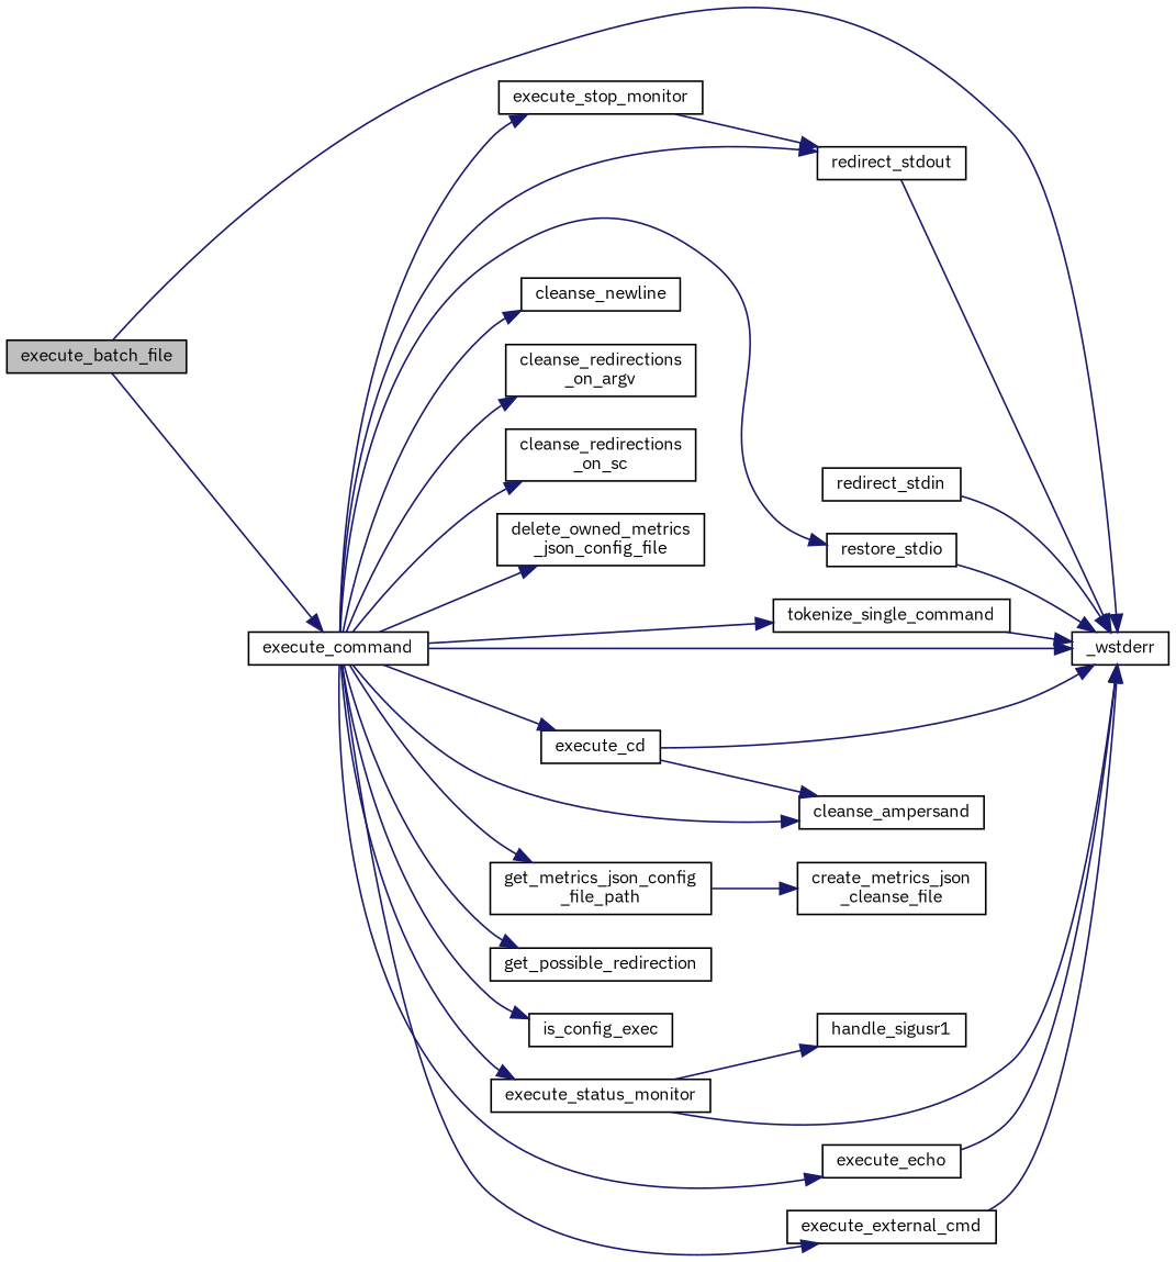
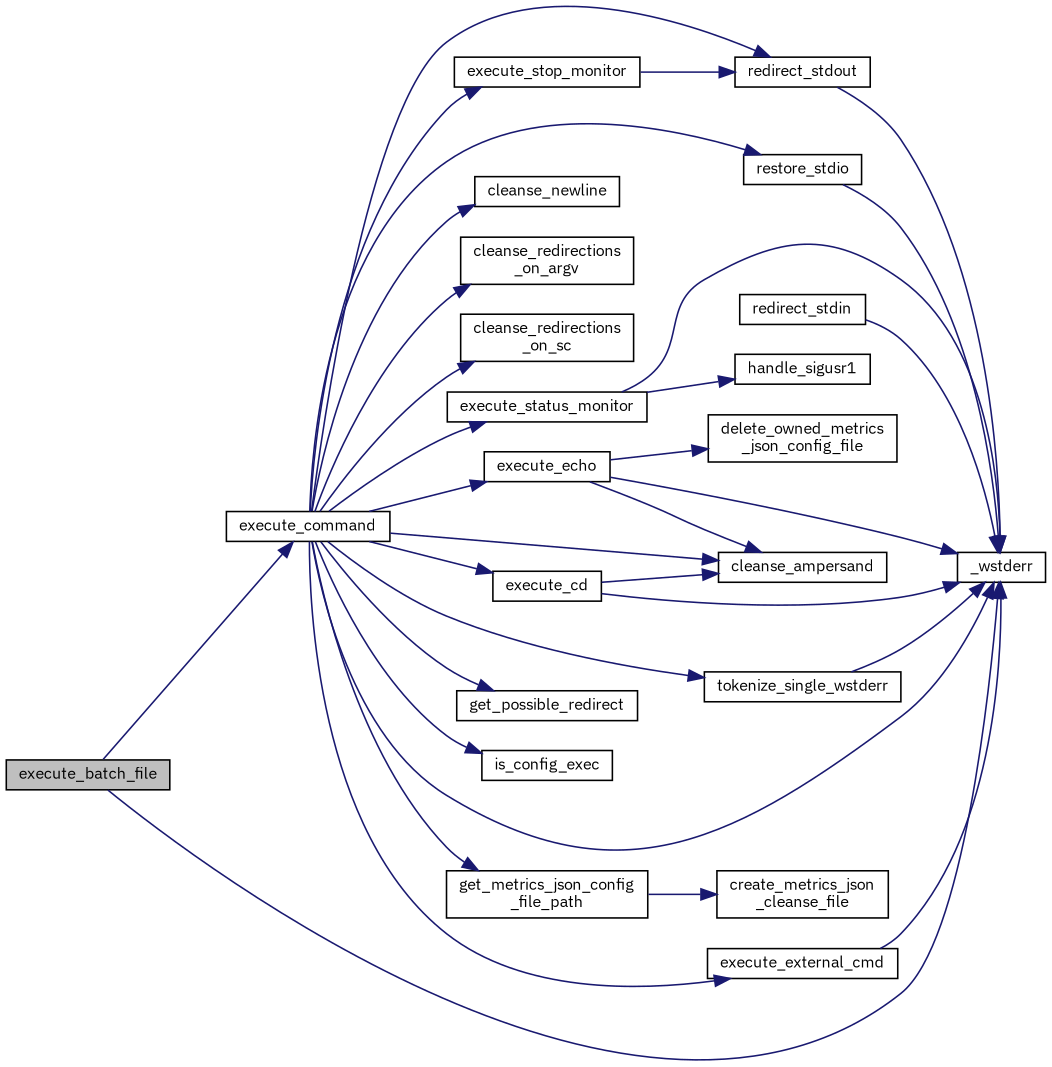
  digraph {
    fontname="IBM Plex Sans"
    rankdir=LR
    node [color=black fillcolor=white fontname="IBM Plex Sans" fontsize=10 shape=record style=filled]
    edge [color=midnightblue fontname="IBM Plex Sans" fontsize=10 labelfontname=Helvetica labelfontsize=10 style=solid]
    n1 [fillcolor=grey75 fontcolor=black height=0.2 label=execute_batch_file width=0.4]
    n2 [height=0.2 label=_wstderr width=0.4]
    n3 [height=0.2 label=execute_command width=0.4]
    n4 [height=0.2 label=cleanse_newline width=0.4]
    n5 [height=0.2 label="cleanse_redirections\l_on_argv" width=0.4]
    n6 [height=0.2 label="cleanse_redirections\l_on_sc" width=0.4]
    n7 [height=0.2 label="delete_owned_metrics\l_json_config_file" width=0.4]
    n8 [height=0.2 label=execute_cd width=0.4]
    n9 [height=0.2 label=execute_echo width=0.4]
    n10 [height=0.2 label=execute_external_cmd width=0.4]
    n11 [height=0.2 label=execute_status_monitor width=0.4]
    n12 [height=0.2 label=execute_stop_monitor width=0.4]
    n13 [height=0.2 label="get_metrics_json_config\l_file_path" width=0.4]
-   n14 [height=0.2 label=get_possible_redirection width=0.4]
+   n14 [height=0.2 label=get_possible_redirect width=0.4]
    n15 [height=0.2 label=is_config_exec width=0.4]
    n16 [height=0.2 label=redirect_stdout width=0.4]
    n17 [height=0.2 label=restore_stdio width=0.4]
-   n18 [height=0.2 label=tokenize_single_command width=0.4]
+   n18 [height=0.2 label=tokenize_single_wstderr width=0.4]
    n19 [height=0.2 label=cleanse_ampersand width=0.4]
    n20 [height=0.2 label=handle_sigusr1 width=0.4]
    n21 [height=0.2 label="create_metrics_json\l_cleanse_file" width=0.4]
    n22 [height=0.2 label=redirect_stdin width=0.4]
    n1 -> n2
    n1 -> n3
    n3 -> n2
    n3 -> n4
    n3 -> n5
    n3 -> n6
-   n3 -> n7
+   n9 -> n7
    n3 -> n8
    n3 -> n9
    n3 -> n10
    n3 -> n11
    n3 -> n12
    n3 -> n13
    n3 -> n14
    n3 -> n15
    n3 -> n16
    n3 -> n17
    n3 -> n18
    n3 -> n19
    n8 -> n2
    n8 -> n19
    n9 -> n2
+   n9 -> n19
    n10 -> n2
    n11 -> n2
    n11 -> n20
    n12 -> n16
    n13 -> n21
    n16 -> n2
    n17 -> n2
    n18 -> n2
    n22 -> n2
  }
